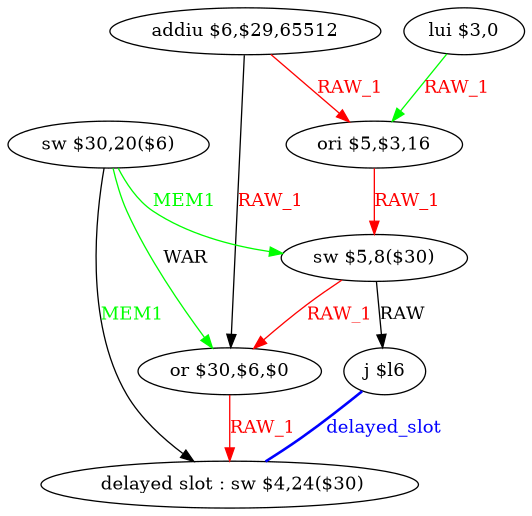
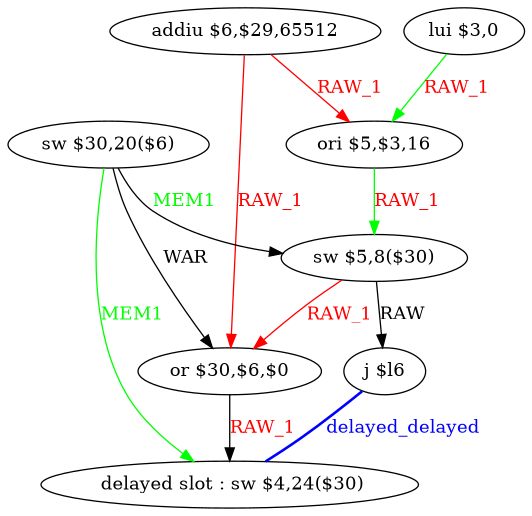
  digraph {
    node [shape=ellipse]
    edge [color=red fontcolor=red]
    n1 [label=" delayed slot : sw $4,24($30)"]
    n2 [label="j $l6"]
    n3 [label="addiu $6,$29,65512"]
    n4 [label="or $30,$6,$0"]
    n5 [label="ori $5,$3,16"]
    n6 [label="sw $30,20($6)"]
    n7 [label="sw $5,8($30)"]
    n8 [label="lui $3,0"]
-   n2 -> n1 [color=blue dir=none fontcolor=blue label=delayed_slot style=bold]
-   n3 -> n4 [color=black label=RAW_1]
+   n2 -> n1 [color=blue dir=none fontcolor=blue label=delayed_delayed style=bold]
+   n3 -> n4 [label=RAW_1]
    n3 -> n5 [label=RAW_1]
-   n4 -> n1 [label=RAW_1]
-   n5 -> n7 [label=RAW_1]
-   n6 -> n1 [color=black fontcolor=green label=MEM1]
-   n6 -> n4 [label=WAR color=green fontcolor=""]
-   n6 -> n7 [color=green fontcolor=green label=MEM1]
+   n4 -> n1 [color=black label=RAW_1]
+   n5 -> n7 [color=green label=RAW_1]
+   n6 -> n1 [color=green fontcolor=green label=MEM1]
+   n6 -> n4 [label=WAR color="" fontcolor=""]
+   n6 -> n7 [color=black fontcolor=green label=MEM1]
    n7 -> n2 [label=RAW color="" fontcolor=""]
    n7 -> n4 [label=RAW_1]
    n8 -> n5 [color=green label=RAW_1]
  }
